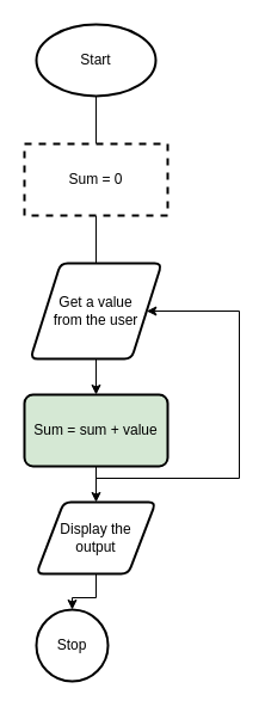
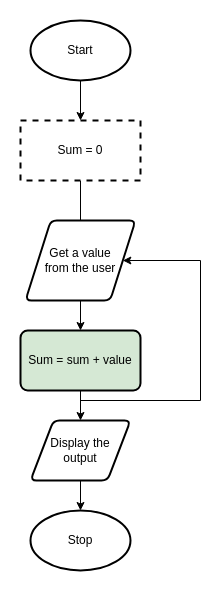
  <mxCell id="0" />
  <mxCell id="1" parent="0" />
- <mxCell id="2" value="" style="edgeStyle=orthogonalEdgeStyle;rounded=0;orthogonalLoop=1;jettySize=auto;html=1;endArrow=none;" edge="1" parent="1" source="3" target="5"><mxGeometry relative="1" as="geometry" /></mxCell>
+ <mxCell id="2" value="" style="edgeStyle=orthogonalEdgeStyle;rounded=0;orthogonalLoop=1;jettySize=auto;html=1;" edge="1" parent="1" source="3" target="5"><mxGeometry relative="1" as="geometry" /></mxCell>
  <mxCell id="3" value="Start" style="strokeWidth=2;html=1;shape=mxgraph.flowchart.start_1;whiteSpace=wrap;" vertex="1" parent="1"><mxGeometry x="30" y="20" width="100" height="60" as="geometry" /></mxCell>
  <mxCell id="4" value="" style="edgeStyle=orthogonalEdgeStyle;rounded=0;orthogonalLoop=1;jettySize=auto;html=1;endArrow=none;" edge="1" parent="1" source="5" target="7"><mxGeometry relative="1" as="geometry" /></mxCell>
  <mxCell id="5" value="Sum = 0" style="whiteSpace=wrap;html=1;strokeWidth=2;dashed=1;" vertex="1" parent="1"><mxGeometry x="20" y="120" width="120" height="60" as="geometry" /></mxCell>
  <mxCell id="6" value="" style="edgeStyle=orthogonalEdgeStyle;rounded=0;orthogonalLoop=1;jettySize=auto;html=1;" edge="1" parent="1" source="7" target="10"><mxGeometry relative="1" as="geometry" /></mxCell>
  <mxCell id="7" value="Get a value &lt;br&gt;from the user" style="shape=parallelogram;html=1;strokeWidth=2;perimeter=parallelogramPerimeter;whiteSpace=wrap;rounded=1;arcSize=12;size=0.23;" vertex="1" parent="1"><mxGeometry x="25" y="220" width="110" height="80" as="geometry" /></mxCell>
  <mxCell id="8" value="" style="edgeStyle=orthogonalEdgeStyle;rounded=0;orthogonalLoop=1;jettySize=auto;html=1;" edge="1" parent="1" source="10" target="12"><mxGeometry relative="1" as="geometry" /></mxCell>
  <mxCell id="9" style="edgeStyle=orthogonalEdgeStyle;rounded=0;orthogonalLoop=1;jettySize=auto;html=1;entryX=1;entryY=0.5;entryDx=0;entryDy=0;" edge="1" parent="1" target="7"><mxGeometry relative="1" as="geometry"><mxPoint x="250" y="260" as="targetPoint" /><mxPoint x="80" y="400" as="sourcePoint" /><Array as="points"><mxPoint x="200" y="400" /><mxPoint x="200" y="260" /></Array></mxGeometry></mxCell>
  <mxCell id="10" value="Sum = sum + value" style="whiteSpace=wrap;html=1;strokeWidth=2;rounded=1;arcSize=12;fillColor=#d5e8d4;" vertex="1" parent="1"><mxGeometry x="20" y="330" width="120" height="60" as="geometry" /></mxCell>
  <mxCell id="11" value="" style="edgeStyle=orthogonalEdgeStyle;rounded=0;orthogonalLoop=1;jettySize=auto;html=1;" edge="1" parent="1" source="12" target="13"><mxGeometry relative="1" as="geometry" /></mxCell>
  <mxCell id="12" value="Display the &lt;br&gt;output" style="shape=parallelogram;html=1;strokeWidth=2;perimeter=parallelogramPerimeter;whiteSpace=wrap;rounded=1;arcSize=12;size=0.23;" vertex="1" parent="1"><mxGeometry x="30" y="420" width="100" height="60" as="geometry" /></mxCell>
- <mxCell id="13" value="Stop" style="strokeWidth=2;html=1;shape=mxgraph.flowchart.start_1;whiteSpace=wrap;" vertex="1" parent="1"><mxGeometry x="30" y="510" width="60" height="60" as="geometry" /></mxCell>
+ <mxCell id="13" value="Stop" style="strokeWidth=2;html=1;shape=mxgraph.flowchart.start_1;whiteSpace=wrap;" vertex="1" parent="1"><mxGeometry x="30" y="510" width="100" height="60" as="geometry" /></mxCell>
